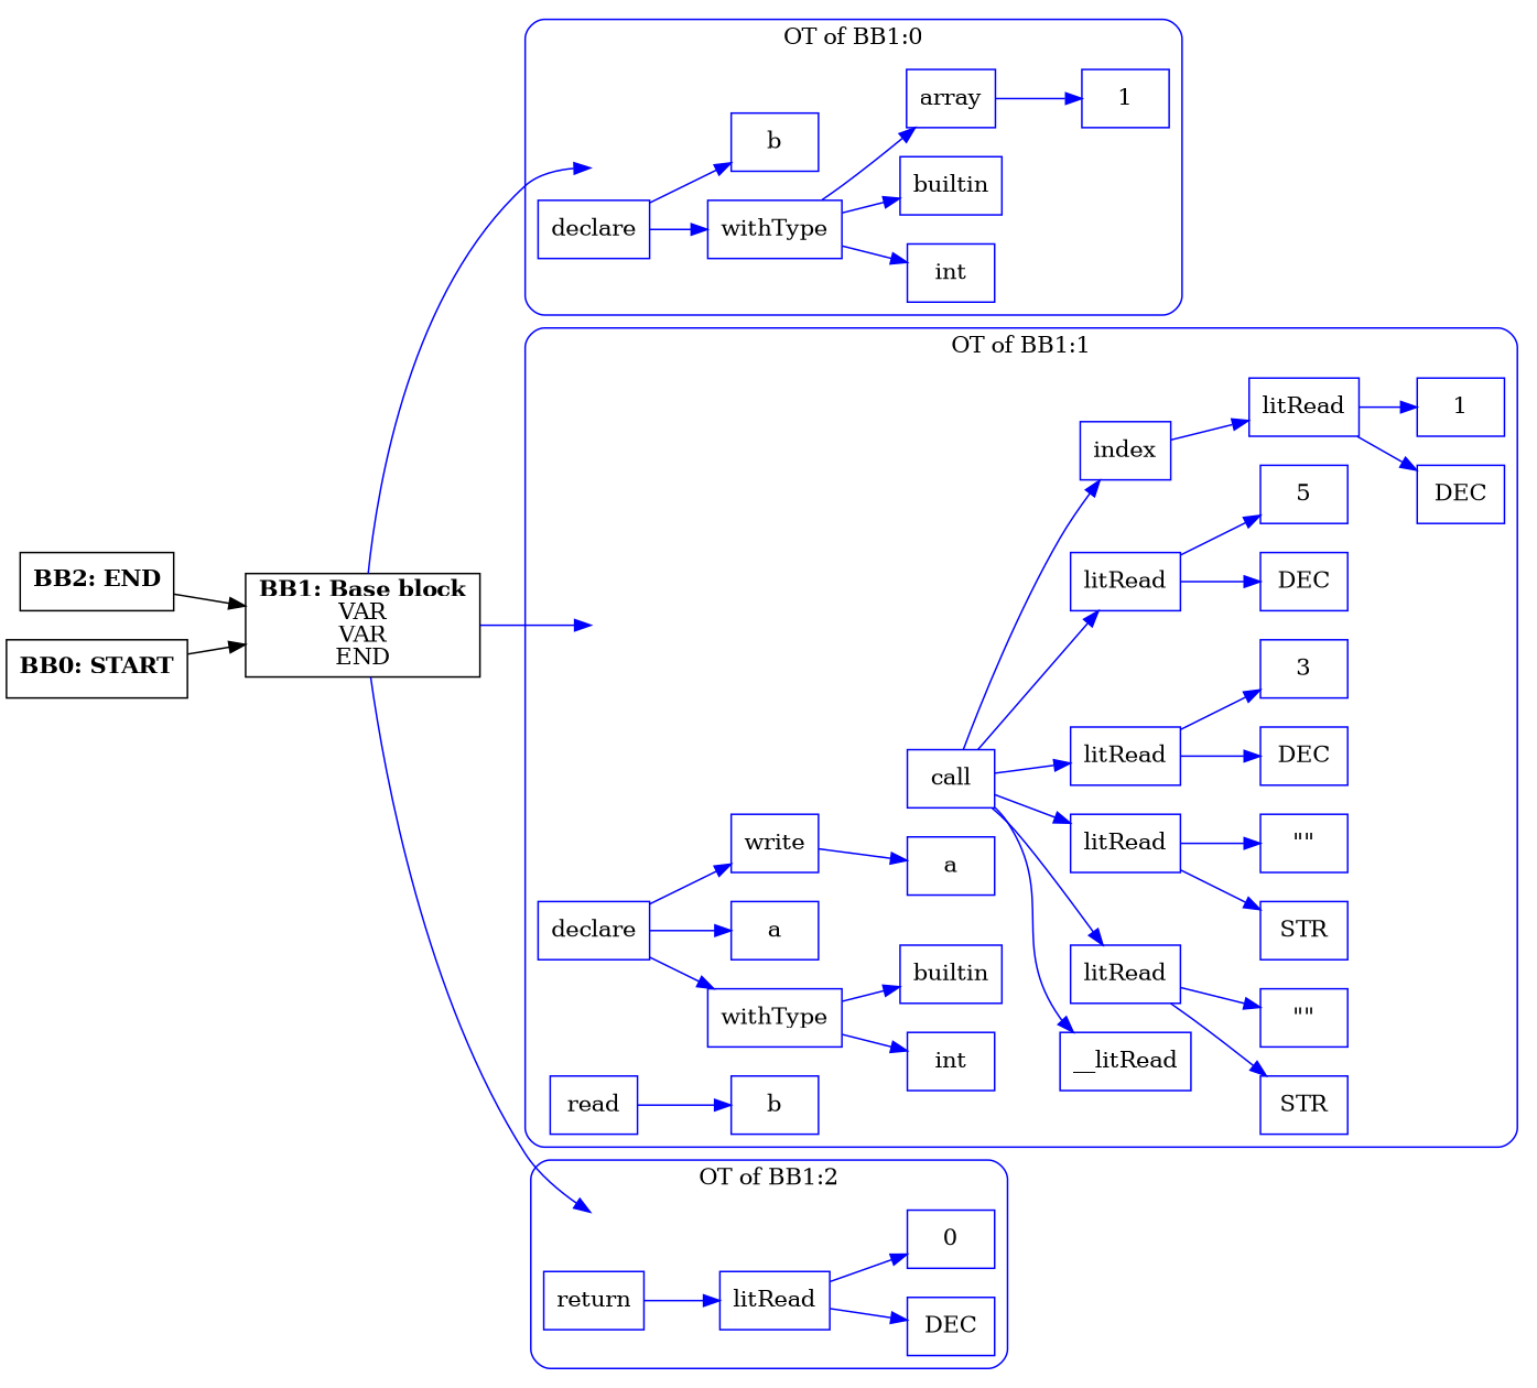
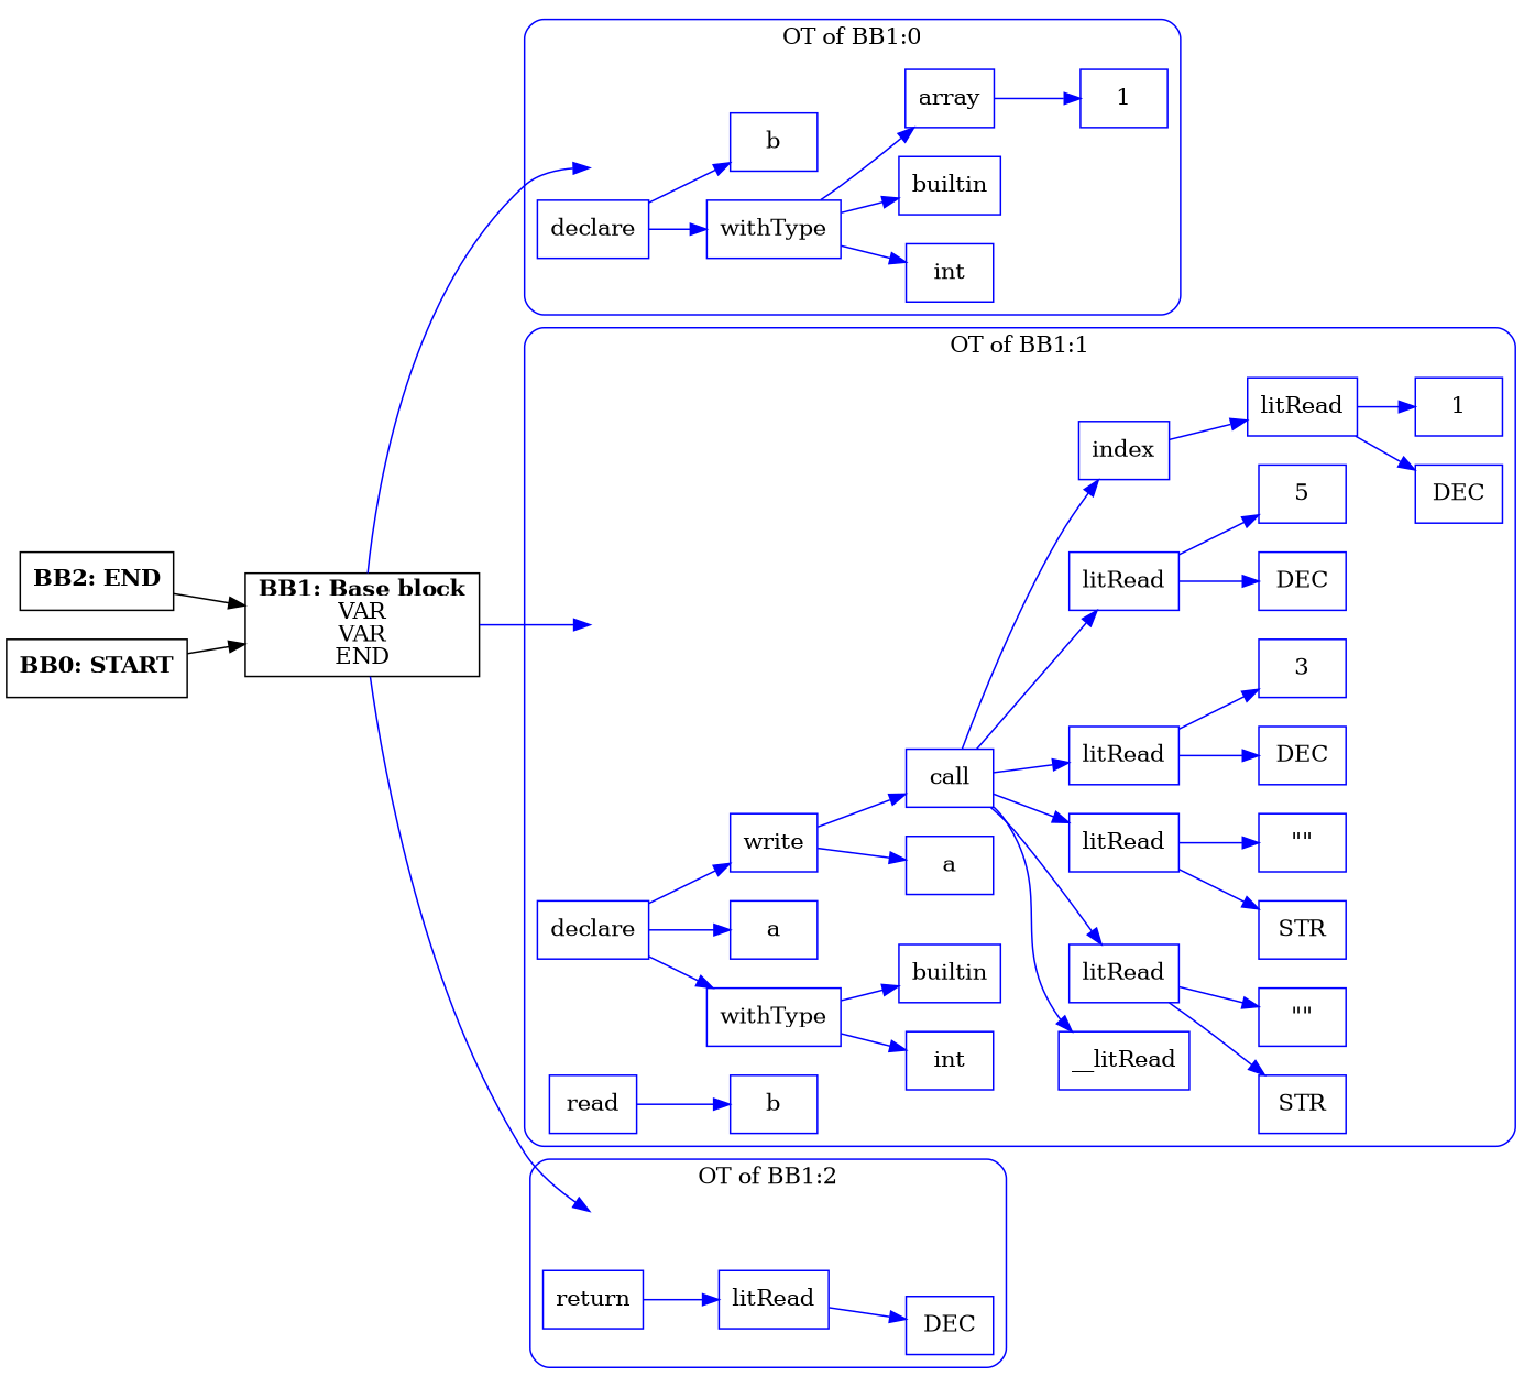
  digraph {
    compound=true
    rankdir=LR
    splines=true
    node [shape=rectangle color=blue]
    edge [color=blue]
    entry0 [shape=point style=invis color=""]
    n2 [label=declare]
    n3 [label=withType]
    n4 [label=b]
    n5 [label=int]
    n6 [label=builtin]
    n7 [label=array]
    n8 [label=1]
    entry1 [shape=point style=invis color=""]
    n10 [label=declare]
    n11 [label=withType]
    n12 [label=a]
    n13 [label=write]
    n14 [label=int]
    n15 [label=builtin]
    n16 [label=a]
    n17 [label=call]
    n18 [label=__litRead]
    n19 [label=litRead]
    n20 [label=litRead]
    n21 [label=litRead]
    n22 [label=litRead]
    n23 [label=index]
    n24 [label=STR]
    n25 [label="\"\""]
    n26 [label=STR]
    n27 [label="\"\""]
    n28 [label=DEC]
    n29 [label=3]
    n30 [label=DEC]
    n31 [label=5]
    n32 [label=read]
    n33 [label=litRead]
    n34 [label=b]
    n35 [label=DEC]
    n36 [label=1]
    entry2 [shape=point style=invis color=""]
    n38 [label=return]
    n39 [label=litRead]
    n40 [label=DEC]
-   n41 [label=0]
    n42 [label=<<B>BB2: END</B><BR ALIGN="CENTER"/>> color=""]
    n43 [label=<<B>BB1: Base block</B><BR ALIGN="CENTER"/>VAR<BR ALIGN="CENTER"/>VAR<BR ALIGN="CENTER"/>END<BR ALIGN="CENTER"/>> color=""]
    n44 [label=<<B>BB0: START</B><BR ALIGN="CENTER"/>> color=""]
    subgraph cluster_1 {
      color=blue
      label="OT of BB1:0"
      style=rounded
      entry0
      n2
      n3
      n4
      n5
      n6
      n7
      n8
    }
    subgraph cluster_2 {
      color=blue
      label="OT of BB1:1"
      style=rounded
      entry1
      n10
      n11
      n12
      n13
      n14
      n15
      n16
      n17
      n18
      n19
      n20
      n21
      n22
      n23
      n24
      n25
      n26
      n27
      n28
      n29
      n30
      n31
      n32
      n33
      n34
      n35
      n36
    }
    subgraph cluster_3 {
      color=blue
      label="OT of BB1:2"
      style=rounded
      entry2
      n38
      n39
      n40
-     n41
    }
    n2 -> n3
    n2 -> n4
    n3 -> n5
    n3 -> n6
    n3 -> n7
    n7 -> n8
    n10 -> n11
    n10 -> n12
    n10 -> n13
    n11 -> n14
    n11 -> n15
    n13 -> n16
+   n13 -> n17
    n17 -> n18
    n17 -> n19
    n17 -> n20
    n17 -> n21
    n17 -> n22
    n17 -> n23
    n19 -> n24
    n19 -> n25
    n20 -> n26
    n20 -> n27
    n21 -> n28
    n21 -> n29
    n22 -> n30
    n22 -> n31
    n23 -> n33
    n32 -> n34
    n33 -> n35
    n33 -> n36
    n38 -> n39
    n39 -> n40
-   n39 -> n41
    n42 -> n43 [color=""]
    n43 -> entry0
    n43 -> entry1
    n43 -> entry2
    n44 -> n43 [color=""]
  }
